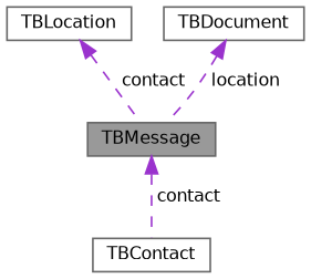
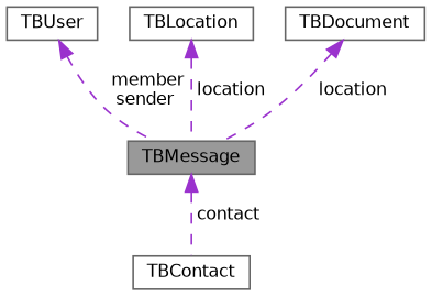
  digraph {
    node [color=gray40 fillcolor=white fontname=Helvetica fontsize=10 shape=box style=filled]
    edge [color=darkorchid3 dir=back fontname=Helvetica fontsize=10 labelfontname=Helvetica labelfontsize=10 style=dashed]
    n1 [fillcolor=grey60 fontcolor=black height=0.2 label=TBMessage width=0.4]
    n2 [height=0.2 label=TBContact width=0.4]
+   n3 [height=0.2 label=TBUser width=0.4]
    n4 [height=0.2 label=TBLocation width=0.4]
    n5 [height=0.2 label=TBDocument width=0.4]
    n1 -> n2 [label=" contact"]
-   n4 -> n1 [label=" contact"]
+   n3 -> n1 [label=" member\nsender"]
+   n4 -> n1 [label=" location"]
    n5 -> n1 [label=" location"]
  }
